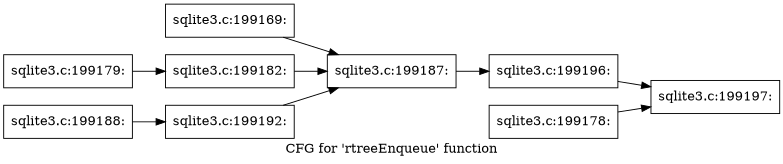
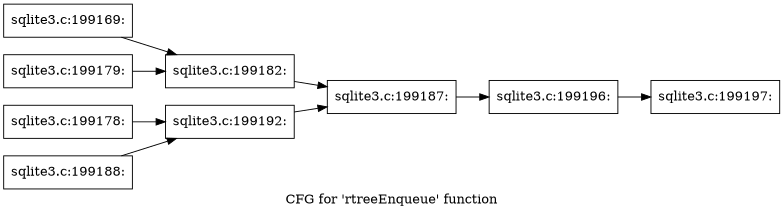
  digraph {
    label="CFG for 'rtreeEnqueue' function"
    rankdir=LR
    node [shape=record]
    n1 [label="{sqlite3.c:199169:}"]
    n2 [label="{sqlite3.c:199182:}"]
    n3 [label="{sqlite3.c:199187:}"]
    n4 [label="{sqlite3.c:199178:}"]
    n5 [label="{sqlite3.c:199197:}"]
    n6 [label="{sqlite3.c:199179:}"]
    n7 [label="{sqlite3.c:199196:}"]
    n8 [label="{sqlite3.c:199188:}"]
    n9 [label="{sqlite3.c:199192:}"]
-   n1 -> n3
+   n1 -> n2
    n2 -> n3
    n3 -> n7
-   n4 -> n5
+   n4 -> n9
    n6 -> n2
    n7 -> n5
    n8 -> n9
    n9 -> n3
  }
